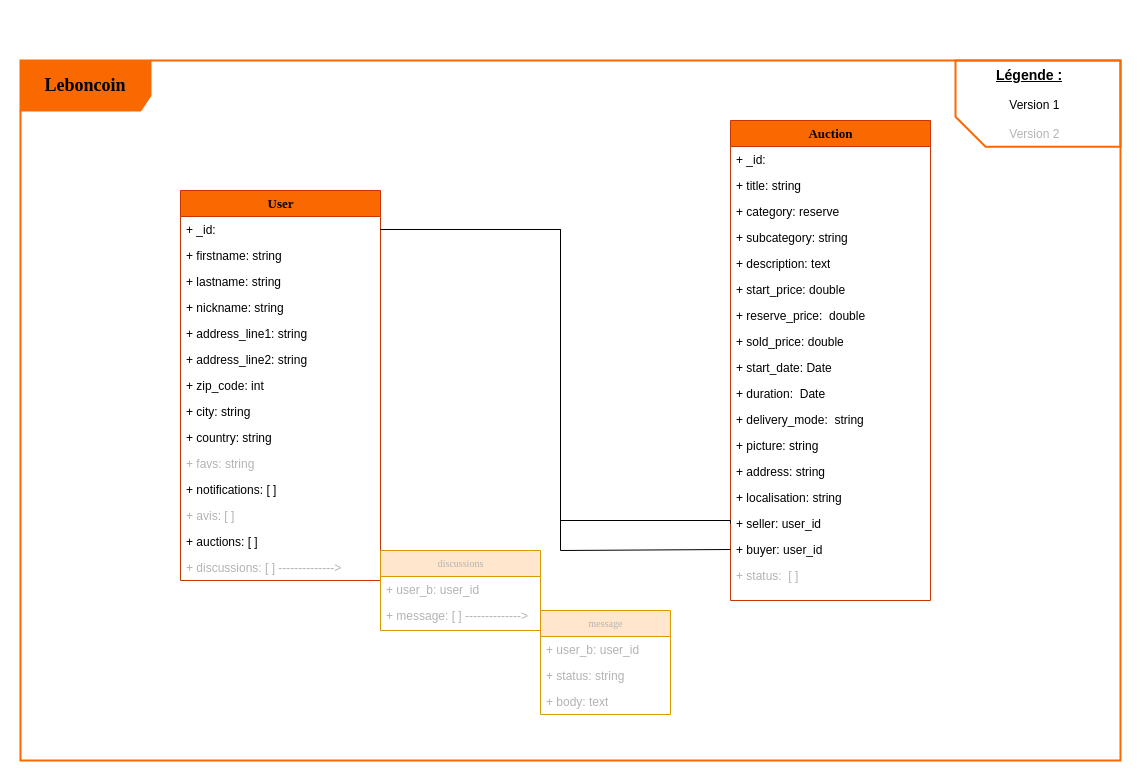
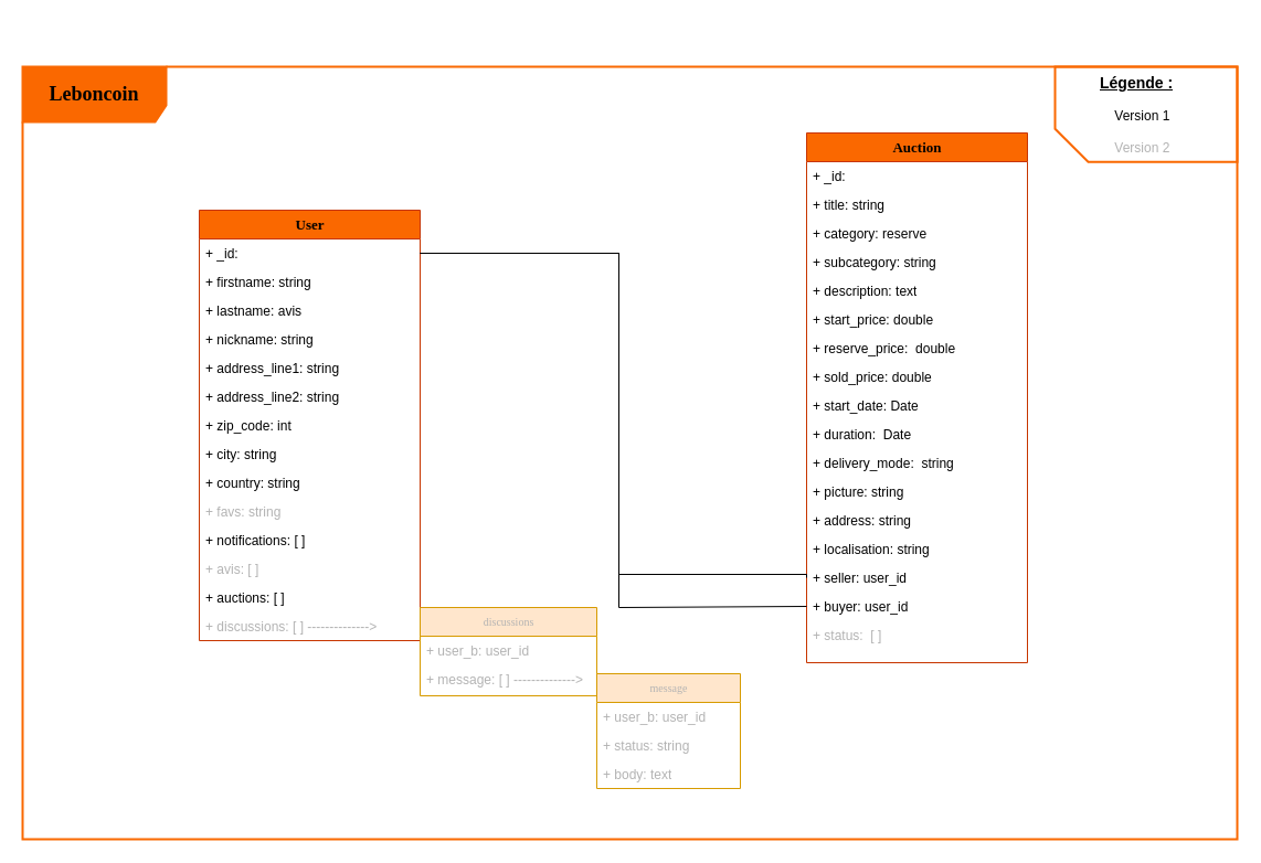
  <mxCell id="0" />
  <mxCell id="1" parent="0" />
  <mxCell id="2" value="&lt;font style=&quot;font-size: 18px;&quot;&gt;&lt;b&gt;Leboncoin&lt;/b&gt;&lt;/font&gt;" style="shape=umlFrame;whiteSpace=wrap;html=1;rounded=0;shadow=0;comic=0;labelBackgroundColor=none;strokeWidth=2;fontFamily=Verdana;fontSize=10;align=center;width=130;height=50;fillColor=#fa6800;fontColor=#000000;strokeColor=#FA6800;" parent="1" vertex="1"><mxGeometry x="20" y="60" width="1100" height="700" as="geometry" /></mxCell>
  <mxCell id="3" value="User" style="swimlane;html=1;fontStyle=1;childLayout=stackLayout;horizontal=1;startSize=26;fillColor=#fa6800;horizontalStack=0;resizeParent=1;resizeLast=0;collapsible=1;marginBottom=0;swimlaneFillColor=#ffffff;rounded=0;shadow=0;comic=0;labelBackgroundColor=none;strokeWidth=1;fontFamily=Verdana;fontSize=13;align=center;fontColor=#000000;strokeColor=#C73500;" parent="1" vertex="1"><mxGeometry x="180" y="190" width="200" height="390" as="geometry" /></mxCell>
  <mxCell id="4" value="+ _id:" style="text;html=1;strokeColor=none;fillColor=none;align=left;verticalAlign=top;spacingLeft=4;spacingRight=4;whiteSpace=wrap;overflow=hidden;rotatable=0;points=[[0,0.5],[1,0.5]];portConstraint=eastwest;" parent="3" vertex="1"><mxGeometry y="26" width="200" height="26" as="geometry" /></mxCell>
  <mxCell id="5" value="+ firstname: string" style="text;html=1;strokeColor=none;fillColor=none;align=left;verticalAlign=top;spacingLeft=4;spacingRight=4;whiteSpace=wrap;overflow=hidden;rotatable=0;points=[[0,0.5],[1,0.5]];portConstraint=eastwest;" parent="3" vertex="1"><mxGeometry y="52" width="200" height="26" as="geometry" /></mxCell>
- <mxCell id="6" value="+ lastname: string" style="text;html=1;strokeColor=none;fillColor=none;align=left;verticalAlign=top;spacingLeft=4;spacingRight=4;whiteSpace=wrap;overflow=hidden;rotatable=0;points=[[0,0.5],[1,0.5]];portConstraint=eastwest;" parent="3" vertex="1"><mxGeometry y="78" width="200" height="26" as="geometry" /></mxCell>
+ <mxCell id="6" value="+ lastname: avis" style="text;html=1;strokeColor=none;fillColor=none;align=left;verticalAlign=top;spacingLeft=4;spacingRight=4;whiteSpace=wrap;overflow=hidden;rotatable=0;points=[[0,0.5],[1,0.5]];portConstraint=eastwest;" parent="3" vertex="1"><mxGeometry y="78" width="200" height="26" as="geometry" /></mxCell>
  <mxCell id="7" value="+ nickname: string" style="text;html=1;strokeColor=none;fillColor=none;align=left;verticalAlign=top;spacingLeft=4;spacingRight=4;whiteSpace=wrap;overflow=hidden;rotatable=0;points=[[0,0.5],[1,0.5]];portConstraint=eastwest;" parent="3" vertex="1"><mxGeometry y="104" width="200" height="26" as="geometry" /></mxCell>
  <mxCell id="8" value="+ address_line1: string" style="text;html=1;strokeColor=none;fillColor=none;align=left;verticalAlign=top;spacingLeft=4;spacingRight=4;whiteSpace=wrap;overflow=hidden;rotatable=0;points=[[0,0.5],[1,0.5]];portConstraint=eastwest;" parent="3" vertex="1"><mxGeometry y="130" width="200" height="26" as="geometry" /></mxCell>
  <mxCell id="9" value="+ address_line2: string" style="text;html=1;strokeColor=none;fillColor=none;align=left;verticalAlign=top;spacingLeft=4;spacingRight=4;whiteSpace=wrap;overflow=hidden;rotatable=0;points=[[0,0.5],[1,0.5]];portConstraint=eastwest;" parent="3" vertex="1"><mxGeometry y="156" width="200" height="26" as="geometry" /></mxCell>
  <mxCell id="10" value="+ zip_code: int" style="text;html=1;strokeColor=none;fillColor=none;align=left;verticalAlign=top;spacingLeft=4;spacingRight=4;whiteSpace=wrap;overflow=hidden;rotatable=0;points=[[0,0.5],[1,0.5]];portConstraint=eastwest;" parent="3" vertex="1"><mxGeometry y="182" width="200" height="26" as="geometry" /></mxCell>
  <mxCell id="11" value="+ city: string" style="text;html=1;strokeColor=none;fillColor=none;align=left;verticalAlign=top;spacingLeft=4;spacingRight=4;whiteSpace=wrap;overflow=hidden;rotatable=0;points=[[0,0.5],[1,0.5]];portConstraint=eastwest;" parent="3" vertex="1"><mxGeometry y="208" width="200" height="26" as="geometry" /></mxCell>
  <mxCell id="12" value="+ country: string" style="text;html=1;strokeColor=none;fillColor=none;align=left;verticalAlign=top;spacingLeft=4;spacingRight=4;whiteSpace=wrap;overflow=hidden;rotatable=0;points=[[0,0.5],[1,0.5]];portConstraint=eastwest;" parent="3" vertex="1"><mxGeometry y="234" width="200" height="26" as="geometry" /></mxCell>
  <mxCell id="13" value="+ favs: string" style="text;html=1;strokeColor=none;fillColor=none;align=left;verticalAlign=top;spacingLeft=4;spacingRight=4;whiteSpace=wrap;overflow=hidden;rotatable=0;points=[[0,0.5],[1,0.5]];portConstraint=eastwest;fontColor=#B3B3B3;" parent="3" vertex="1"><mxGeometry y="260" width="200" height="26" as="geometry" /></mxCell>
  <mxCell id="14" value="+ notifications: [ ]" style="text;html=1;strokeColor=none;fillColor=none;align=left;verticalAlign=top;spacingLeft=4;spacingRight=4;whiteSpace=wrap;overflow=hidden;rotatable=0;points=[[0,0.5],[1,0.5]];portConstraint=eastwest;" parent="3" vertex="1"><mxGeometry y="286" width="200" height="26" as="geometry" /></mxCell>
  <mxCell id="15" value="+ avis: [ ]" style="text;html=1;strokeColor=none;fillColor=none;align=left;verticalAlign=top;spacingLeft=4;spacingRight=4;whiteSpace=wrap;overflow=hidden;rotatable=0;points=[[0,0.5],[1,0.5]];portConstraint=eastwest;fontColor=#B3B3B3;" parent="3" vertex="1"><mxGeometry y="312" width="200" height="26" as="geometry" /></mxCell>
  <mxCell id="16" value="+ auctions: [ ]" style="text;html=1;strokeColor=none;fillColor=none;align=left;verticalAlign=top;spacingLeft=4;spacingRight=4;whiteSpace=wrap;overflow=hidden;rotatable=0;points=[[0,0.5],[1,0.5]];portConstraint=eastwest;" parent="3" vertex="1"><mxGeometry y="338" width="200" height="26" as="geometry" /></mxCell>
  <mxCell id="17" value="&lt;font color=&quot;#b3b3b3&quot;&gt;+ discussions: [ ] --------------&amp;gt;&lt;/font&gt;" style="text;html=1;strokeColor=none;fillColor=none;align=left;verticalAlign=top;spacingLeft=4;spacingRight=4;whiteSpace=wrap;overflow=hidden;rotatable=0;points=[[0,0.5],[1,0.5]];portConstraint=eastwest;" parent="3" vertex="1"><mxGeometry y="364" width="200" height="26" as="geometry" /></mxCell>
  <mxCell id="18" value="&lt;font color=&quot;#b3b3b3&quot;&gt;discussions&lt;/font&gt;" style="swimlane;html=1;fontStyle=0;childLayout=stackLayout;horizontal=1;startSize=26;fillColor=#ffe6cc;horizontalStack=0;resizeParent=1;resizeLast=0;collapsible=1;marginBottom=0;swimlaneFillColor=#ffffff;rounded=0;shadow=0;comic=0;labelBackgroundColor=none;strokeWidth=1;fontFamily=Verdana;fontSize=10;align=center;strokeColor=#d79b00;" parent="1" vertex="1"><mxGeometry x="380" y="550" width="160" height="80" as="geometry" /></mxCell>
  <mxCell id="19" value="&lt;font color=&quot;#b3b3b3&quot;&gt;+ user_b: user_id&lt;/font&gt;" style="text;html=1;strokeColor=none;fillColor=none;align=left;verticalAlign=top;spacingLeft=4;spacingRight=4;whiteSpace=wrap;overflow=hidden;rotatable=0;points=[[0,0.5],[1,0.5]];portConstraint=eastwest;" parent="18" vertex="1"><mxGeometry y="26" width="160" height="26" as="geometry" /></mxCell>
  <mxCell id="20" value="&lt;font color=&quot;#b3b3b3&quot;&gt;+ message: [ ] --------------&amp;gt;&lt;/font&gt;" style="text;html=1;strokeColor=none;fillColor=none;align=left;verticalAlign=top;spacingLeft=4;spacingRight=4;whiteSpace=wrap;overflow=hidden;rotatable=0;points=[[0,0.5],[1,0.5]];portConstraint=eastwest;" parent="18" vertex="1"><mxGeometry y="52" width="160" height="26" as="geometry" /></mxCell>
  <mxCell id="21" value="&lt;font color=&quot;#b3b3b3&quot;&gt;message&lt;/font&gt;" style="swimlane;html=1;fontStyle=0;childLayout=stackLayout;horizontal=1;startSize=26;fillColor=#ffe6cc;horizontalStack=0;resizeParent=1;resizeLast=0;collapsible=1;marginBottom=0;swimlaneFillColor=#ffffff;rounded=0;shadow=0;comic=0;labelBackgroundColor=none;strokeWidth=1;fontFamily=Verdana;fontSize=10;align=center;strokeColor=#d79b00;" parent="1" vertex="1"><mxGeometry x="540" y="610" width="130" height="104" as="geometry" /></mxCell>
  <mxCell id="22" value="&lt;font color=&quot;#b3b3b3&quot;&gt;+ user_b: user_id&lt;/font&gt;" style="text;html=1;strokeColor=none;fillColor=none;align=left;verticalAlign=top;spacingLeft=4;spacingRight=4;whiteSpace=wrap;overflow=hidden;rotatable=0;points=[[0,0.5],[1,0.5]];portConstraint=eastwest;" parent="21" vertex="1"><mxGeometry y="26" width="130" height="26" as="geometry" /></mxCell>
  <mxCell id="23" value="&lt;div&gt;&lt;font color=&quot;#b3b3b3&quot;&gt;+ status: string&lt;/font&gt;&lt;/div&gt;" style="text;html=1;strokeColor=none;fillColor=none;align=left;verticalAlign=top;spacingLeft=4;spacingRight=4;whiteSpace=wrap;overflow=hidden;rotatable=0;points=[[0,0.5],[1,0.5]];portConstraint=eastwest;" parent="21" vertex="1"><mxGeometry y="52" width="130" height="26" as="geometry" /></mxCell>
  <mxCell id="24" value="&lt;div&gt;&lt;font color=&quot;#b3b3b3&quot;&gt;+ body: text&lt;/font&gt;&lt;/div&gt;" style="text;html=1;strokeColor=none;fillColor=none;align=left;verticalAlign=top;spacingLeft=4;spacingRight=4;whiteSpace=wrap;overflow=hidden;rotatable=0;points=[[0,0.5],[1,0.5]];portConstraint=eastwest;" parent="21" vertex="1"><mxGeometry y="78" width="130" height="26" as="geometry" /></mxCell>
  <mxCell id="25" value="Auction" style="swimlane;html=1;fontStyle=1;childLayout=stackLayout;horizontal=1;startSize=26;fillColor=#fa6800;horizontalStack=0;resizeParent=1;resizeLast=0;collapsible=1;marginBottom=0;swimlaneFillColor=#ffffff;rounded=0;shadow=0;comic=0;labelBackgroundColor=none;strokeWidth=1;fontFamily=Verdana;fontSize=13;align=center;fontColor=#000000;strokeColor=#C73500;" parent="1" vertex="1"><mxGeometry x="730" y="120" width="200" height="480" as="geometry" /></mxCell>
  <mxCell id="26" value="+ _id:" style="text;html=1;strokeColor=none;fillColor=none;align=left;verticalAlign=top;spacingLeft=4;spacingRight=4;whiteSpace=wrap;overflow=hidden;rotatable=0;points=[[0,0.5],[1,0.5]];portConstraint=eastwest;" parent="25" vertex="1"><mxGeometry y="26" width="200" height="26" as="geometry" /></mxCell>
  <mxCell id="27" value="+ title: string" style="text;html=1;strokeColor=none;fillColor=none;align=left;verticalAlign=top;spacingLeft=4;spacingRight=4;whiteSpace=wrap;overflow=hidden;rotatable=0;points=[[0,0.5],[1,0.5]];portConstraint=eastwest;" parent="25" vertex="1"><mxGeometry y="52" width="200" height="26" as="geometry" /></mxCell>
  <mxCell id="28" value="+ category: reserve" style="text;html=1;strokeColor=none;fillColor=none;align=left;verticalAlign=top;spacingLeft=4;spacingRight=4;whiteSpace=wrap;overflow=hidden;rotatable=0;points=[[0,0.5],[1,0.5]];portConstraint=eastwest;" parent="25" vertex="1"><mxGeometry y="78" width="200" height="26" as="geometry" /></mxCell>
  <mxCell id="29" value="&lt;font&gt;+ subcategory: string&lt;br&gt;&lt;/font&gt;" style="text;html=1;strokeColor=none;fillColor=none;align=left;verticalAlign=top;spacingLeft=4;spacingRight=4;whiteSpace=wrap;overflow=hidden;rotatable=0;points=[[0,0.5],[1,0.5]];portConstraint=eastwest;fontColor=#000000;" parent="25" vertex="1"><mxGeometry y="104" width="200" height="26" as="geometry" /></mxCell>
  <mxCell id="30" value="+ description: text" style="text;html=1;strokeColor=none;fillColor=none;align=left;verticalAlign=top;spacingLeft=4;spacingRight=4;whiteSpace=wrap;overflow=hidden;rotatable=0;points=[[0,0.5],[1,0.5]];portConstraint=eastwest;" parent="25" vertex="1"><mxGeometry y="130" width="200" height="26" as="geometry" /></mxCell>
  <mxCell id="31" value="+ start_price: double" style="text;html=1;strokeColor=none;fillColor=none;align=left;verticalAlign=top;spacingLeft=4;spacingRight=4;whiteSpace=wrap;overflow=hidden;rotatable=0;points=[[0,0.5],[1,0.5]];portConstraint=eastwest;" parent="25" vertex="1"><mxGeometry y="156" width="200" height="26" as="geometry" /></mxCell>
  <mxCell id="32" value="+ reserve_price:&amp;nbsp; double" style="text;html=1;strokeColor=none;fillColor=none;align=left;verticalAlign=top;spacingLeft=4;spacingRight=4;whiteSpace=wrap;overflow=hidden;rotatable=0;points=[[0,0.5],[1,0.5]];portConstraint=eastwest;" parent="25" vertex="1"><mxGeometry y="182" width="200" height="26" as="geometry" /></mxCell>
  <mxCell id="33" value="+ sold_price: double" style="text;html=1;strokeColor=none;fillColor=none;align=left;verticalAlign=top;spacingLeft=4;spacingRight=4;whiteSpace=wrap;overflow=hidden;rotatable=0;points=[[0,0.5],[1,0.5]];portConstraint=eastwest;" parent="25" vertex="1"><mxGeometry y="208" width="200" height="26" as="geometry" /></mxCell>
  <mxCell id="34" value="+ start_date: Date" style="text;html=1;strokeColor=none;fillColor=none;align=left;verticalAlign=top;spacingLeft=4;spacingRight=4;whiteSpace=wrap;overflow=hidden;rotatable=0;points=[[0,0.5],[1,0.5]];portConstraint=eastwest;" parent="25" vertex="1"><mxGeometry y="234" width="200" height="26" as="geometry" /></mxCell>
  <mxCell id="35" value="+ duration:&amp;nbsp; Date" style="text;html=1;strokeColor=none;fillColor=none;align=left;verticalAlign=top;spacingLeft=4;spacingRight=4;whiteSpace=wrap;overflow=hidden;rotatable=0;points=[[0,0.5],[1,0.5]];portConstraint=eastwest;" parent="25" vertex="1"><mxGeometry y="260" width="200" height="26" as="geometry" /></mxCell>
  <mxCell id="36" value="+ delivery_mode:&amp;nbsp; string" style="text;html=1;strokeColor=none;fillColor=none;align=left;verticalAlign=top;spacingLeft=4;spacingRight=4;whiteSpace=wrap;overflow=hidden;rotatable=0;points=[[0,0.5],[1,0.5]];portConstraint=eastwest;" parent="25" vertex="1"><mxGeometry y="286" width="200" height="26" as="geometry" /></mxCell>
  <mxCell id="37" value="+ picture: string" style="text;html=1;strokeColor=none;fillColor=none;align=left;verticalAlign=top;spacingLeft=4;spacingRight=4;whiteSpace=wrap;overflow=hidden;rotatable=0;points=[[0,0.5],[1,0.5]];portConstraint=eastwest;" parent="25" vertex="1"><mxGeometry y="312" width="200" height="26" as="geometry" /></mxCell>
  <mxCell id="38" value="+ address: string" style="text;html=1;strokeColor=none;fillColor=none;align=left;verticalAlign=top;spacingLeft=4;spacingRight=4;whiteSpace=wrap;overflow=hidden;rotatable=0;points=[[0,0.5],[1,0.5]];portConstraint=eastwest;" parent="25" vertex="1"><mxGeometry y="338" width="200" height="26" as="geometry" /></mxCell>
  <mxCell id="39" value="+ localisation: string" style="text;html=1;strokeColor=none;fillColor=none;align=left;verticalAlign=top;spacingLeft=4;spacingRight=4;whiteSpace=wrap;overflow=hidden;rotatable=0;points=[[0,0.5],[1,0.5]];portConstraint=eastwest;" vertex="1" parent="25"><mxGeometry y="364" width="200" height="26" as="geometry" /></mxCell>
  <mxCell id="40" value="+ seller: user_id" style="text;html=1;strokeColor=none;fillColor=none;align=left;verticalAlign=top;spacingLeft=4;spacingRight=4;whiteSpace=wrap;overflow=hidden;rotatable=0;points=[[0,0.5],[1,0.5]];portConstraint=eastwest;" parent="25" vertex="1"><mxGeometry y="390" width="200" height="26" as="geometry" /></mxCell>
  <mxCell id="41" value="+ buyer: user_id" style="text;html=1;strokeColor=none;fillColor=none;align=left;verticalAlign=top;spacingLeft=4;spacingRight=4;whiteSpace=wrap;overflow=hidden;rotatable=0;points=[[0,0.5],[1,0.5]];portConstraint=eastwest;" parent="25" vertex="1"><mxGeometry y="416" width="200" height="26" as="geometry" /></mxCell>
  <mxCell id="42" value="+ status:&amp;nbsp; [ ]" style="text;html=1;strokeColor=none;fillColor=none;align=left;verticalAlign=top;spacingLeft=4;spacingRight=4;whiteSpace=wrap;overflow=hidden;rotatable=0;points=[[0,0.5],[1,0.5]];portConstraint=eastwest;fontColor=#B3B3B3;" parent="25" vertex="1"><mxGeometry y="442" width="200" height="26" as="geometry" /></mxCell>
  <mxCell id="43" value="" style="edgeStyle=orthogonalEdgeStyle;orthogonalLoop=1;jettySize=auto;html=1;rounded=0;exitX=1;exitY=0.5;exitDx=0;exitDy=0;entryX=0;entryY=0.5;entryDx=0;entryDy=0;endArrow=none;endFill=0;" parent="1" source="4" target="40" edge="1"><mxGeometry width="80" relative="1" as="geometry"><mxPoint x="460" y="270" as="sourcePoint" /><mxPoint x="540" y="270" as="targetPoint" /><Array as="points"><mxPoint x="560" y="229" /><mxPoint x="560" y="520" /><mxPoint x="730" y="520" /></Array></mxGeometry></mxCell>
  <mxCell id="44" value="" style="endArrow=none;html=1;rounded=0;exitX=1;exitY=0.5;exitDx=0;exitDy=0;entryX=0;entryY=0.5;entryDx=0;entryDy=0;edgeStyle=orthogonalEdgeStyle;endFill=0;" parent="1" source="4" target="41" edge="1"><mxGeometry width="50" height="50" relative="1" as="geometry"><mxPoint x="540" y="430" as="sourcePoint" /><mxPoint x="590" y="380" as="targetPoint" /><Array as="points"><mxPoint x="560" y="229" /><mxPoint x="560" y="550" /></Array></mxGeometry></mxCell>
  <mxCell id="45" value="" style="shape=card;whiteSpace=wrap;html=1;rotation=-90;fillColor=none;fontColor=#000000;strokeColor=#FA6800;strokeWidth=2;" parent="1" vertex="1"><mxGeometry x="994.38" y="20.63" width="86.25" height="165" as="geometry" /></mxCell>
  <mxCell id="46" value="&lt;div style=&quot;font-size: 14px;&quot;&gt;&lt;b&gt;&lt;u&gt;Légende :&lt;/u&gt;&lt;/b&gt;&lt;/div&gt;&lt;div&gt;&lt;br&gt;&lt;/div&gt;&lt;div&gt;&lt;span style=&quot;&quot;&gt;&lt;span style=&quot;white-space: pre;&quot;&gt;&amp;nbsp;&amp;nbsp;&amp;nbsp;&amp;nbsp;&lt;/span&gt;&lt;/span&gt;Version 1&lt;/div&gt;&lt;div&gt;&lt;span style=&quot;&quot;&gt;&lt;span style=&quot;white-space: pre;&quot;&gt;&amp;nbsp;&amp;nbsp;&amp;nbsp;&amp;nbsp;&lt;/span&gt;&lt;/span&gt;&lt;br&gt;&lt;div&gt;&lt;font color=&quot;#b3b3b3&quot;&gt;&lt;span style=&quot;white-space: pre;&quot;&gt;&amp;nbsp;&amp;nbsp;&amp;nbsp;&amp;nbsp;&lt;/span&gt;Version 2&lt;/font&gt;&lt;br&gt;&lt;/div&gt;&lt;/div&gt;" style="text;html=1;strokeColor=none;fillColor=none;align=left;verticalAlign=top;spacingLeft=4;spacingRight=4;whiteSpace=wrap;overflow=hidden;rotatable=0;points=[[0,0.5],[1,0.5]];portConstraint=eastwest;labelBackgroundColor=none;" parent="1" vertex="1"><mxGeometry x="990" y="60" width="130" height="80" as="geometry" /></mxCell>
